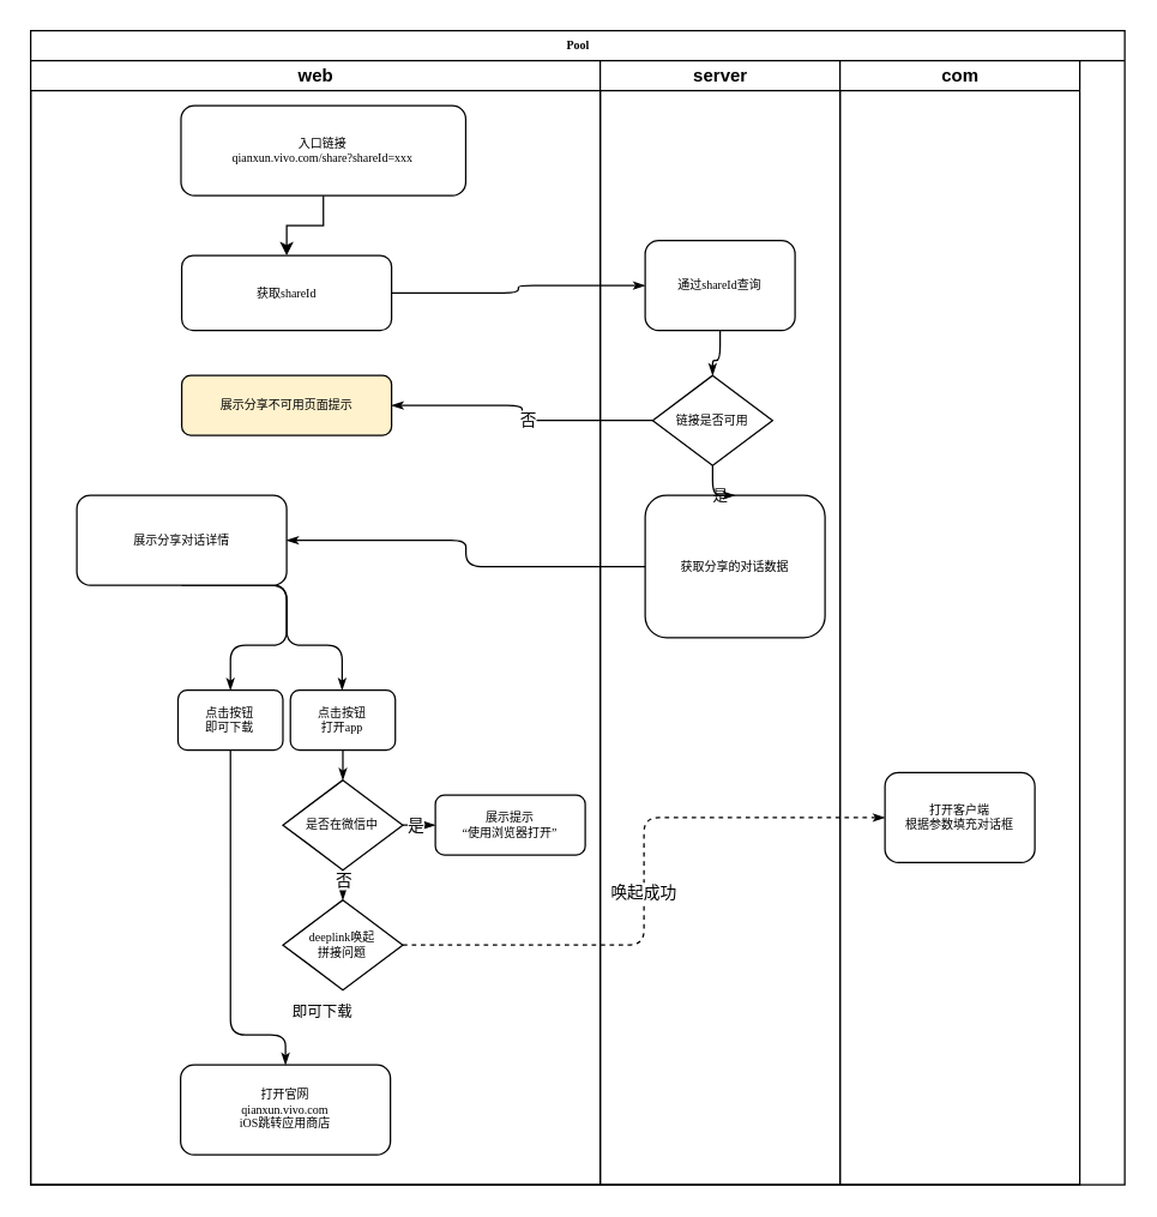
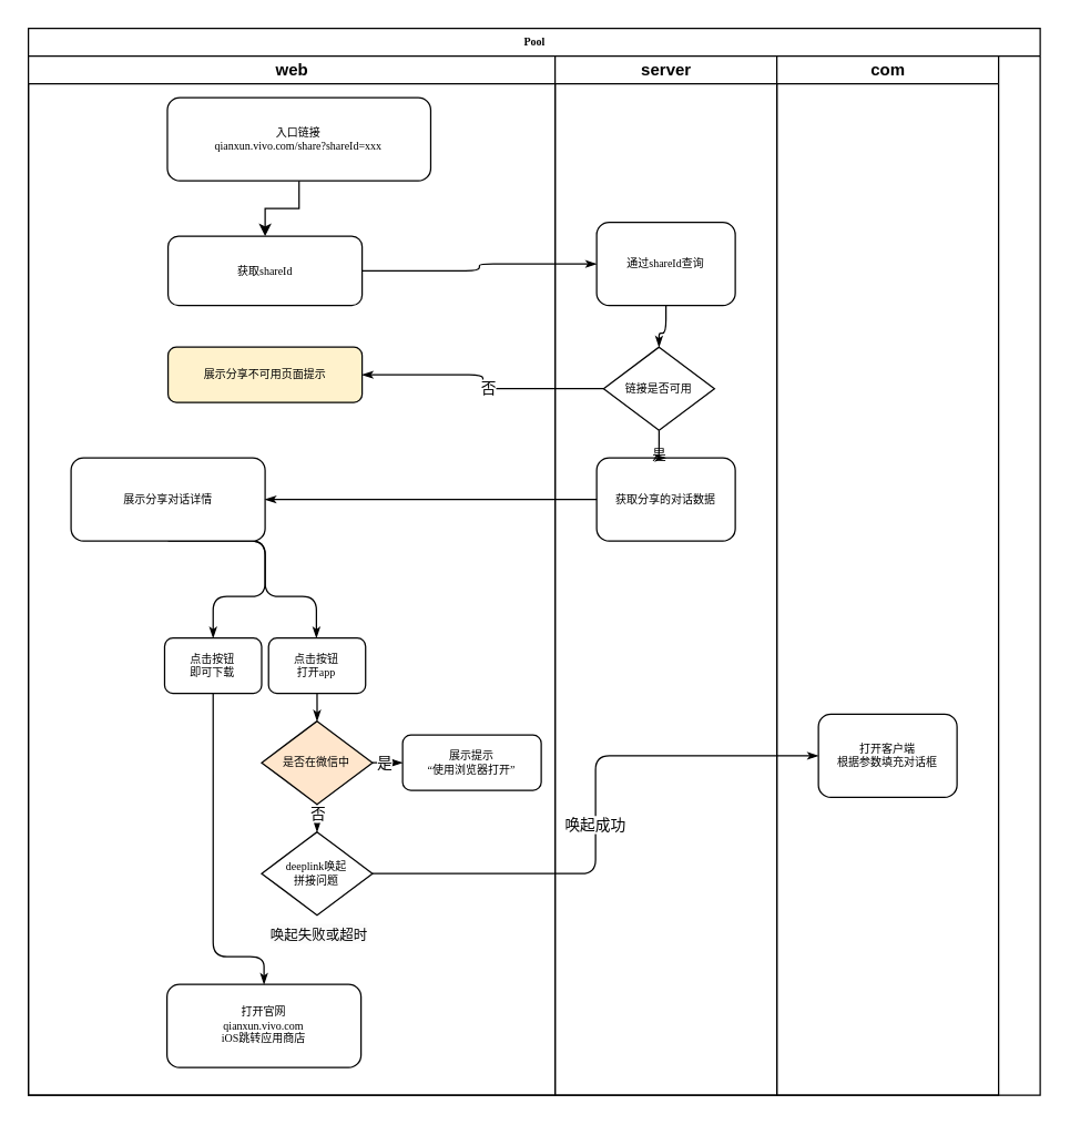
  <mxCell id="0" />
  <mxCell id="1" parent="0" />
  <mxCell id="2" value="Pool" style="swimlane;html=1;childLayout=stackLayout;startSize=20;rounded=0;shadow=0;labelBackgroundColor=none;strokeWidth=1;fontFamily=Verdana;fontSize=8;align=center;fillColor=default;" parent="1" vertex="1"><mxGeometry x="20" y="20" width="730" height="770" as="geometry" /></mxCell>
  <mxCell id="3" style="edgeStyle=orthogonalEdgeStyle;rounded=1;html=1;labelBackgroundColor=none;startArrow=none;startFill=0;startSize=5;endArrow=classicThin;endFill=1;endSize=5;jettySize=auto;orthogonalLoop=1;strokeWidth=1;fontFamily=Verdana;fontSize=8" parent="2" source="7" target="26" edge="1"><mxGeometry relative="1" as="geometry" /></mxCell>
  <mxCell id="4" value="web" style="swimlane;html=1;startSize=20;" parent="2" vertex="1"><mxGeometry y="20" width="380" height="750" as="geometry" /></mxCell>
  <mxCell id="5" style="edgeStyle=orthogonalEdgeStyle;rounded=0;orthogonalLoop=1;jettySize=auto;html=1;exitX=0.5;exitY=1;exitDx=0;exitDy=0;" edge="1" parent="4" source="6" target="7"><mxGeometry relative="1" as="geometry" /></mxCell>
  <mxCell id="6" value="入口链接&lt;br&gt;qianxun.vivo.com/share?shareId=xxx" style="rounded=1;whiteSpace=wrap;html=1;shadow=0;labelBackgroundColor=none;strokeWidth=1;fontFamily=Verdana;fontSize=8;align=center;" parent="4" vertex="1"><mxGeometry x="100.28" y="30" width="190" height="60" as="geometry" /></mxCell>
  <mxCell id="7" value="获取shareId" style="rounded=1;whiteSpace=wrap;html=1;shadow=0;labelBackgroundColor=none;strokeWidth=1;fontFamily=Verdana;fontSize=8;align=center;" parent="4" vertex="1"><mxGeometry x="100.78" y="130" width="140" height="50" as="geometry" /></mxCell>
  <mxCell id="8" value="打开官网&lt;br&gt;qianxun.vivo.com&lt;br&gt;iOS跳转应用商店" style="rounded=1;whiteSpace=wrap;html=1;shadow=0;labelBackgroundColor=none;strokeWidth=1;fontFamily=Verdana;fontSize=8;align=center;" parent="4" vertex="1"><mxGeometry x="100" y="670" width="140" height="60" as="geometry" /></mxCell>
  <mxCell id="9" value="展示分享不可用页面提示" style="rounded=1;whiteSpace=wrap;html=1;shadow=0;labelBackgroundColor=none;strokeWidth=1;fontFamily=Verdana;fontSize=8;align=center;fillColor=#fff2cc;" vertex="1" parent="4"><mxGeometry x="100.78" y="210" width="140" height="40" as="geometry" /></mxCell>
  <mxCell id="10" style="edgeStyle=orthogonalEdgeStyle;rounded=1;orthogonalLoop=1;jettySize=auto;html=1;exitX=0.5;exitY=1;exitDx=0;exitDy=0;entryX=0.5;entryY=0;entryDx=0;entryDy=0;labelBackgroundColor=none;endArrow=classicThin;fontSize=8;fontFamily=Verdana;strokeColor=#000000;fontColor=#000000;startArrow=none;startFill=0;startSize=5;endFill=1;endSize=5;strokeWidth=1;" edge="1" parent="4" source="12" target="14"><mxGeometry relative="1" as="geometry"><mxPoint x="133.78" y="410" as="targetPoint" /><Array as="points"><mxPoint x="170.78" y="390" /><mxPoint x="133.78" y="390" /></Array></mxGeometry></mxCell>
  <mxCell id="11" style="edgeStyle=orthogonalEdgeStyle;rounded=1;orthogonalLoop=1;jettySize=auto;html=1;exitX=0.5;exitY=1;exitDx=0;exitDy=0;labelBackgroundColor=none;endArrow=classicThin;fontSize=8;fontFamily=Verdana;strokeColor=#000000;fontColor=#000000;startArrow=none;startFill=0;startSize=5;endFill=1;endSize=5;strokeWidth=1;" edge="1" parent="4" source="12" target="16"><mxGeometry relative="1" as="geometry"><Array as="points"><mxPoint x="170.78" y="390" /><mxPoint x="207.78" y="390" /></Array></mxGeometry></mxCell>
  <mxCell id="12" value="展示分享对话详情" style="rounded=1;whiteSpace=wrap;html=1;shadow=0;labelBackgroundColor=none;strokeWidth=1;fontFamily=Verdana;fontSize=8;align=center;" vertex="1" parent="4"><mxGeometry x="30.78" y="290" width="140" height="60" as="geometry" /></mxCell>
  <mxCell id="13" style="edgeStyle=orthogonalEdgeStyle;rounded=1;orthogonalLoop=1;jettySize=auto;html=1;exitX=0.5;exitY=1;exitDx=0;exitDy=0;labelBackgroundColor=none;endArrow=classicThin;fontSize=8;fontFamily=Verdana;strokeColor=#000000;fontColor=#000000;startArrow=none;startFill=0;startSize=5;endFill=1;endSize=5;strokeWidth=1;" edge="1" parent="4" source="14" target="8"><mxGeometry relative="1" as="geometry"><Array as="points"><mxPoint x="133" y="650" /><mxPoint x="170" y="650" /></Array></mxGeometry></mxCell>
  <mxCell id="14" value="点击按钮&lt;br&gt;即可下载" style="rounded=1;whiteSpace=wrap;html=1;shadow=0;labelBackgroundColor=none;strokeWidth=1;fontFamily=Verdana;fontSize=8;align=center;" vertex="1" parent="4"><mxGeometry x="98.28" y="420" width="70" height="40" as="geometry" /></mxCell>
  <mxCell id="15" style="edgeStyle=orthogonalEdgeStyle;rounded=1;orthogonalLoop=1;jettySize=auto;html=1;exitX=0.5;exitY=1;exitDx=0;exitDy=0;entryX=0.5;entryY=0;entryDx=0;entryDy=0;labelBackgroundColor=none;endArrow=classicThin;fontSize=8;fontFamily=Verdana;strokeColor=#000000;fontColor=#000000;startArrow=none;startFill=0;startSize=5;endFill=1;endSize=5;strokeWidth=1;" edge="1" parent="4" source="16" target="22"><mxGeometry relative="1" as="geometry"><Array as="points"><mxPoint x="208" y="470" /><mxPoint x="208" y="470" /></Array></mxGeometry></mxCell>
  <mxCell id="16" value="点击按钮&lt;br&gt;打开app" style="rounded=1;whiteSpace=wrap;html=1;shadow=0;labelBackgroundColor=none;strokeWidth=1;fontFamily=Verdana;fontSize=8;align=center;" vertex="1" parent="4"><mxGeometry x="173.28" y="420" width="70" height="40" as="geometry" /></mxCell>
  <mxCell id="17" value="deeplink唤起&lt;br&gt;拼接问题" style="rhombus;whiteSpace=wrap;html=1;rounded=0;shadow=0;labelBackgroundColor=none;strokeWidth=1;fontFamily=Verdana;fontSize=8;align=center;" vertex="1" parent="4"><mxGeometry x="168.28" y="560" width="80" height="60" as="geometry" /></mxCell>
  <mxCell id="18" style="edgeStyle=orthogonalEdgeStyle;rounded=1;orthogonalLoop=1;jettySize=auto;html=1;exitX=0.5;exitY=1;exitDx=0;exitDy=0;entryX=0.5;entryY=0;entryDx=0;entryDy=0;labelBackgroundColor=none;endArrow=classicThin;fontSize=8;fontFamily=Verdana;strokeColor=#000000;fontColor=#000000;startArrow=none;startFill=0;startSize=5;endFill=1;endSize=5;strokeWidth=1;" edge="1" parent="4" source="22" target="17"><mxGeometry relative="1" as="geometry" /></mxCell>
  <mxCell id="19" value="否" style="edgeLabel;html=1;align=center;verticalAlign=middle;resizable=0;points=[];" vertex="1" connectable="0" parent="18"><mxGeometry x="-0.36" relative="1" as="geometry"><mxPoint as="offset" /></mxGeometry></mxCell>
  <mxCell id="20" style="edgeStyle=orthogonalEdgeStyle;rounded=1;orthogonalLoop=1;jettySize=auto;html=1;exitX=1;exitY=0.5;exitDx=0;exitDy=0;entryX=0;entryY=0.5;entryDx=0;entryDy=0;labelBackgroundColor=none;endArrow=classicThin;fontSize=8;fontFamily=Verdana;strokeColor=#000000;fontColor=#000000;startArrow=none;startFill=0;startSize=5;endFill=1;endSize=5;strokeWidth=1;" edge="1" parent="4" source="22" target="24"><mxGeometry relative="1" as="geometry" /></mxCell>
  <mxCell id="21" value="是" style="edgeLabel;html=1;align=center;verticalAlign=middle;resizable=0;points=[];" vertex="1" connectable="0" parent="20"><mxGeometry x="-0.271" y="1" relative="1" as="geometry"><mxPoint as="offset" /></mxGeometry></mxCell>
- <mxCell id="22" value="是否在微信中" style="rhombus;whiteSpace=wrap;html=1;rounded=0;shadow=0;labelBackgroundColor=none;strokeWidth=1;fontFamily=Verdana;fontSize=8;align=center;" vertex="1" parent="4"><mxGeometry x="168.28" y="480" width="80" height="60" as="geometry" /></mxCell>
- <mxCell id="23" value="&lt;span style=&quot;color: rgb(0, 0, 0); font-family: Verdana; font-style: normal; font-variant-ligatures: normal; font-variant-caps: normal; font-weight: 400; letter-spacing: normal; orphans: 2; text-align: center; text-indent: 0px; text-transform: none; widows: 2; word-spacing: 0px; -webkit-text-stroke-width: 0px; background-color: rgb(251, 251, 251); text-decoration-thickness: initial; text-decoration-style: initial; text-decoration-color: initial; float: none; display: inline !important;&quot;&gt;&lt;font style=&quot;font-size: 10px;&quot;&gt;即可下载&lt;/font&gt;&lt;/span&gt;" style="text;whiteSpace=wrap;html=1;" vertex="1" parent="4"><mxGeometry x="173.28" y="620" width="90" height="40" as="geometry" /></mxCell>
+ <mxCell id="22" value="是否在微信中" style="rhombus;whiteSpace=wrap;html=1;rounded=0;shadow=0;labelBackgroundColor=none;strokeWidth=1;fontFamily=Verdana;fontSize=8;align=center;fillColor=#ffe6cc;" vertex="1" parent="4"><mxGeometry x="168.28" y="480" width="80" height="60" as="geometry" /></mxCell>
+ <mxCell id="23" value="&lt;span style=&quot;color: rgb(0, 0, 0); font-family: Verdana; font-style: normal; font-variant-ligatures: normal; font-variant-caps: normal; font-weight: 400; letter-spacing: normal; orphans: 2; text-align: center; text-indent: 0px; text-transform: none; widows: 2; word-spacing: 0px; -webkit-text-stroke-width: 0px; background-color: rgb(251, 251, 251); text-decoration-thickness: initial; text-decoration-style: initial; text-decoration-color: initial; float: none; display: inline !important;&quot;&gt;&lt;font style=&quot;font-size: 10px;&quot;&gt;唤起失败或超时&lt;/font&gt;&lt;/span&gt;" style="text;whiteSpace=wrap;html=1;" vertex="1" parent="4"><mxGeometry x="173.28" y="620" width="90" height="40" as="geometry" /></mxCell>
  <mxCell id="24" value="展示提示&lt;br&gt;“使用浏览器打开”" style="rounded=1;whiteSpace=wrap;html=1;shadow=0;labelBackgroundColor=none;strokeWidth=1;fontFamily=Verdana;fontSize=8;align=center;" vertex="1" parent="4"><mxGeometry x="270" y="490" width="100" height="40" as="geometry" /></mxCell>
  <mxCell id="25" value="server" style="swimlane;html=1;startSize=20;" parent="2" vertex="1"><mxGeometry x="380" y="20" width="160" height="750" as="geometry" /></mxCell>
  <mxCell id="26" value="通过shareId查询" style="rounded=1;whiteSpace=wrap;html=1;shadow=0;labelBackgroundColor=none;strokeWidth=1;fontFamily=Verdana;fontSize=8;align=center;" parent="25" vertex="1"><mxGeometry x="30" y="120" width="100" height="60" as="geometry" /></mxCell>
  <mxCell id="27" value="链接是否可用" style="rhombus;whiteSpace=wrap;html=1;rounded=0;shadow=0;labelBackgroundColor=none;strokeWidth=1;fontFamily=Verdana;fontSize=8;align=center;" parent="25" vertex="1"><mxGeometry x="35" y="210" width="80" height="60" as="geometry" /></mxCell>
  <mxCell id="28" style="edgeStyle=orthogonalEdgeStyle;rounded=1;html=1;labelBackgroundColor=none;startArrow=none;startFill=0;startSize=5;endArrow=classicThin;endFill=1;endSize=5;jettySize=auto;orthogonalLoop=1;strokeWidth=1;fontFamily=Verdana;fontSize=8" parent="25" source="26" target="27" edge="1"><mxGeometry relative="1" as="geometry" /></mxCell>
- <mxCell id="29" value="获取分享的对话数据" style="rounded=1;whiteSpace=wrap;html=1;shadow=0;labelBackgroundColor=none;strokeWidth=1;fontFamily=Verdana;fontSize=8;align=center;" parent="25" vertex="1"><mxGeometry x="30" y="290" width="120" height="95" as="geometry" /></mxCell>
+ <mxCell id="29" value="获取分享的对话数据" style="rounded=1;whiteSpace=wrap;html=1;shadow=0;labelBackgroundColor=none;strokeWidth=1;fontFamily=Verdana;fontSize=8;align=center;" parent="25" vertex="1"><mxGeometry x="30" y="290" width="100" height="60" as="geometry" /></mxCell>
  <mxCell id="30" value="&lt;font style=&quot;font-size: 10px;&quot;&gt;是&lt;/font&gt;" style="edgeStyle=orthogonalEdgeStyle;rounded=1;html=1;labelBackgroundColor=none;startArrow=none;startFill=0;startSize=5;endArrow=classicThin;endFill=1;endSize=5;jettySize=auto;orthogonalLoop=1;strokeWidth=1;fontFamily=Verdana;fontSize=8" parent="25" source="27" target="29" edge="1"><mxGeometry x="0.41" relative="1" as="geometry"><mxPoint as="offset" /></mxGeometry></mxCell>
  <mxCell id="31" style="edgeStyle=orthogonalEdgeStyle;rounded=1;orthogonalLoop=1;jettySize=auto;html=1;exitX=0;exitY=0.5;exitDx=0;exitDy=0;entryX=1;entryY=0.5;entryDx=0;entryDy=0;labelBackgroundColor=none;endArrow=classicThin;fontSize=8;fontFamily=Verdana;strokeColor=#000000;fontColor=#000000;startArrow=none;startFill=0;startSize=5;endFill=1;endSize=5;strokeWidth=1;" edge="1" parent="2" source="27" target="9"><mxGeometry relative="1" as="geometry" /></mxCell>
  <mxCell id="32" value="否" style="edgeLabel;html=1;align=center;verticalAlign=middle;resizable=0;points=[];" vertex="1" connectable="0" parent="31"><mxGeometry x="-0.091" y="-1" relative="1" as="geometry"><mxPoint as="offset" /></mxGeometry></mxCell>
  <mxCell id="33" style="edgeStyle=orthogonalEdgeStyle;rounded=1;orthogonalLoop=1;jettySize=auto;html=1;exitX=0;exitY=0.5;exitDx=0;exitDy=0;entryX=1;entryY=0.5;entryDx=0;entryDy=0;labelBackgroundColor=none;endArrow=classicThin;fontSize=8;fontFamily=Verdana;strokeColor=#000000;fontColor=#000000;startArrow=none;startFill=0;startSize=5;endFill=1;endSize=5;strokeWidth=1;" edge="1" parent="2" source="29" target="12"><mxGeometry relative="1" as="geometry" /></mxCell>
- <mxCell id="34" style="edgeStyle=orthogonalEdgeStyle;rounded=1;orthogonalLoop=1;jettySize=auto;html=1;exitX=1;exitY=0.5;exitDx=0;exitDy=0;entryX=0;entryY=0.5;entryDx=0;entryDy=0;labelBackgroundColor=none;endArrow=classicThin;fontSize=8;fontFamily=Verdana;strokeColor=#000000;fontColor=#000000;startArrow=none;startFill=0;startSize=5;endFill=1;endSize=5;strokeWidth=1;dashed=1;" edge="1" parent="2" source="17" target="37"><mxGeometry relative="1" as="geometry" /></mxCell>
+ <mxCell id="34" style="edgeStyle=orthogonalEdgeStyle;rounded=1;orthogonalLoop=1;jettySize=auto;html=1;exitX=1;exitY=0.5;exitDx=0;exitDy=0;entryX=0;entryY=0.5;entryDx=0;entryDy=0;labelBackgroundColor=none;endArrow=classicThin;fontSize=8;fontFamily=Verdana;strokeColor=#000000;fontColor=#000000;startArrow=none;startFill=0;startSize=5;endFill=1;endSize=5;strokeWidth=1;" edge="1" parent="2" source="17" target="37"><mxGeometry relative="1" as="geometry" /></mxCell>
  <mxCell id="35" value="唤起成功" style="edgeLabel;html=1;align=center;verticalAlign=middle;resizable=0;points=[];" vertex="1" connectable="0" parent="34"><mxGeometry x="-0.036" y="1" relative="1" as="geometry"><mxPoint as="offset" /></mxGeometry></mxCell>
  <mxCell id="36" value="com" style="swimlane;html=1;startSize=20;" parent="2" vertex="1"><mxGeometry x="540" y="20" width="160" height="750" as="geometry" /></mxCell>
  <mxCell id="37" value="打开客户端&lt;br&gt;根据参数填充对话框" style="rounded=1;whiteSpace=wrap;html=1;shadow=0;labelBackgroundColor=none;strokeWidth=1;fontFamily=Verdana;fontSize=8;align=center;" parent="36" vertex="1"><mxGeometry x="30" y="475" width="100" height="60" as="geometry" /></mxCell>
